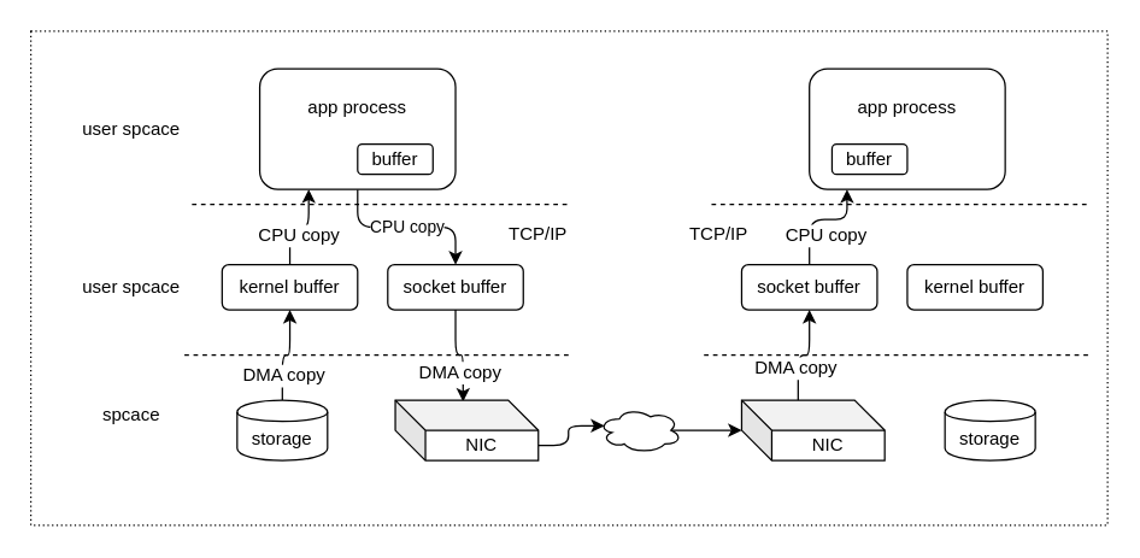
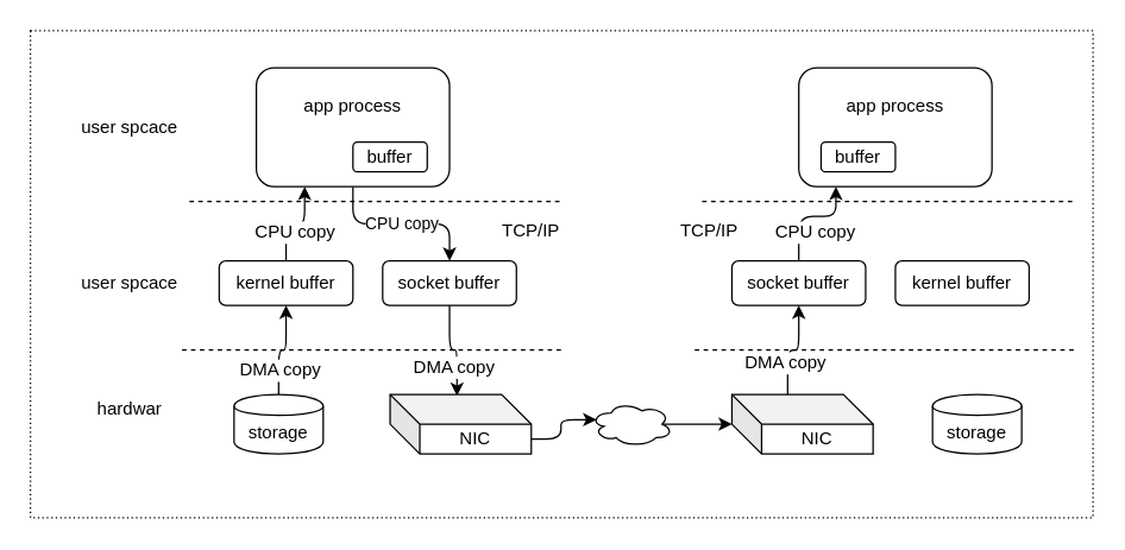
  <mxCell id="0" />
  <mxCell id="1" parent="0" />
  <mxCell id="2" value="" style="rounded=0;whiteSpace=wrap;html=1;dashed=1;dashPattern=1 2;" vertex="1" parent="1"><mxGeometry x="20" y="20" width="715" height="328" as="geometry" /></mxCell>
  <mxCell id="3" value="" style="endArrow=none;dashed=1;html=1;" edge="1" parent="1"><mxGeometry width="50" height="50" relative="1" as="geometry"><mxPoint x="127" y="135" as="sourcePoint" /><mxPoint x="377" y="135" as="targetPoint" /></mxGeometry></mxCell>
  <mxCell id="4" value="user spcace" style="text;html=1;strokeColor=none;fillColor=none;align=center;verticalAlign=middle;whiteSpace=wrap;rounded=0;" vertex="1" parent="1"><mxGeometry x="47" y="75" width="80" height="20" as="geometry" /></mxCell>
  <mxCell id="5" value="" style="endArrow=none;dashed=1;html=1;" edge="1" parent="1"><mxGeometry width="50" height="50" relative="1" as="geometry"><mxPoint x="122" y="235" as="sourcePoint" /><mxPoint x="377" y="235" as="targetPoint" /></mxGeometry></mxCell>
  <mxCell id="6" value="user spcace" style="text;html=1;strokeColor=none;fillColor=none;align=center;verticalAlign=middle;whiteSpace=wrap;rounded=0;" vertex="1" parent="1"><mxGeometry x="47" y="180" width="80" height="20" as="geometry" /></mxCell>
- <mxCell id="7" value="spcace" style="text;html=1;strokeColor=none;fillColor=none;align=center;verticalAlign=middle;whiteSpace=wrap;rounded=0;" vertex="1" parent="1"><mxGeometry x="52" y="265" width="70" height="20" as="geometry" /></mxCell>
+ <mxCell id="7" value="hardwar" style="text;html=1;strokeColor=none;fillColor=none;align=center;verticalAlign=middle;whiteSpace=wrap;rounded=0;" vertex="1" parent="1"><mxGeometry x="52" y="265" width="70" height="20" as="geometry" /></mxCell>
  <mxCell id="8" style="edgeStyle=orthogonalEdgeStyle;rounded=0;orthogonalLoop=1;jettySize=auto;html=1;exitX=0.5;exitY=1;exitDx=0;exitDy=0;" edge="1" parent="1" source="4" target="4"><mxGeometry relative="1" as="geometry" /></mxCell>
  <mxCell id="9" value="CPU copy" style="edgeStyle=orthogonalEdgeStyle;rounded=1;orthogonalLoop=1;jettySize=auto;html=1;exitX=0.5;exitY=1;exitDx=0;exitDy=0;entryX=0.5;entryY=0;entryDx=0;entryDy=0;" edge="1" parent="1" source="10" target="19"><mxGeometry relative="1" as="geometry"><Array as="points"><mxPoint x="237" y="150" /><mxPoint x="302" y="150" /></Array></mxGeometry></mxCell>
  <mxCell id="10" value="app process&lt;br&gt;&lt;br&gt;&lt;br&gt;" style="rounded=1;whiteSpace=wrap;html=1;" vertex="1" parent="1"><mxGeometry x="172" y="45" width="130" height="80" as="geometry" /></mxCell>
  <mxCell id="11" value="buffer" style="rounded=1;whiteSpace=wrap;html=1;" vertex="1" parent="1"><mxGeometry x="237" y="95" width="50" height="20" as="geometry" /></mxCell>
  <mxCell id="12" value="app process&lt;br&gt;&lt;br&gt;&lt;br&gt;" style="rounded=1;whiteSpace=wrap;html=1;" vertex="1" parent="1"><mxGeometry x="537" y="45" width="130" height="80" as="geometry" /></mxCell>
  <mxCell id="13" value="buffer" style="rounded=1;whiteSpace=wrap;html=1;" vertex="1" parent="1"><mxGeometry x="552" y="95" width="50" height="20" as="geometry" /></mxCell>
  <mxCell id="14" style="edgeStyle=orthogonalEdgeStyle;rounded=1;orthogonalLoop=1;jettySize=auto;html=1;exitX=0.5;exitY=0;exitDx=0;exitDy=0;entryX=0.25;entryY=1;entryDx=0;entryDy=0;" edge="1" parent="1" source="16" target="10"><mxGeometry relative="1" as="geometry" /></mxCell>
  <mxCell id="15" value="CPU copy" style="text;html=1;resizable=0;points=[];align=center;verticalAlign=middle;labelBackgroundColor=#ffffff;" vertex="1" connectable="0" parent="14"><mxGeometry x="-0.048" y="-5" relative="1" as="geometry"><mxPoint as="offset" /></mxGeometry></mxCell>
  <mxCell id="16" value="kernel buffer" style="rounded=1;whiteSpace=wrap;html=1;" vertex="1" parent="1"><mxGeometry x="147" y="175" width="90" height="30" as="geometry" /></mxCell>
  <mxCell id="17" style="edgeStyle=orthogonalEdgeStyle;rounded=1;orthogonalLoop=1;jettySize=auto;html=1;exitX=0.5;exitY=1;exitDx=0;exitDy=0;entryX=0.474;entryY=0.025;entryDx=0;entryDy=0;entryPerimeter=0;" edge="1" parent="1" source="19" target="24"><mxGeometry relative="1" as="geometry" /></mxCell>
  <mxCell id="18" value="DMA copy" style="text;html=1;resizable=0;points=[];align=center;verticalAlign=middle;labelBackgroundColor=#ffffff;" vertex="1" connectable="0" parent="17"><mxGeometry x="0.394" y="-3" relative="1" as="geometry"><mxPoint as="offset" /></mxGeometry></mxCell>
  <mxCell id="19" value="socket buffer&lt;br&gt;" style="rounded=1;whiteSpace=wrap;html=1;" vertex="1" parent="1"><mxGeometry x="257" y="175" width="90" height="30" as="geometry" /></mxCell>
  <mxCell id="20" style="edgeStyle=orthogonalEdgeStyle;rounded=1;orthogonalLoop=1;jettySize=auto;html=1;exitX=0.5;exitY=0;exitDx=0;exitDy=0;entryX=0.5;entryY=1;entryDx=0;entryDy=0;" edge="1" parent="1" source="22" target="16"><mxGeometry relative="1" as="geometry" /></mxCell>
  <mxCell id="21" value="DMA copy" style="text;html=1;resizable=0;points=[];align=center;verticalAlign=middle;labelBackgroundColor=#ffffff;" vertex="1" connectable="0" parent="20"><mxGeometry x="-0.477" relative="1" as="geometry"><mxPoint as="offset" /></mxGeometry></mxCell>
  <mxCell id="22" value="storage" style="shape=cylinder;whiteSpace=wrap;html=1;boundedLbl=1;backgroundOutline=1;" vertex="1" parent="1"><mxGeometry x="157" y="265" width="60" height="40" as="geometry" /></mxCell>
  <mxCell id="23" style="edgeStyle=orthogonalEdgeStyle;rounded=1;orthogonalLoop=1;jettySize=auto;html=1;exitX=0;exitY=0;exitDx=95;exitDy=30;exitPerimeter=0;entryX=0.07;entryY=0.4;entryDx=0;entryDy=0;entryPerimeter=0;" edge="1" parent="1" source="24" target="38"><mxGeometry relative="1" as="geometry" /></mxCell>
  <mxCell id="24" value="NIC" style="shape=cube;whiteSpace=wrap;html=1;boundedLbl=1;backgroundOutline=1;darkOpacity=0.05;darkOpacity2=0.1;direction=east;" vertex="1" parent="1"><mxGeometry x="262" y="265" width="95" height="40" as="geometry" /></mxCell>
  <mxCell id="25" value="" style="endArrow=none;dashed=1;html=1;" edge="1" parent="1"><mxGeometry width="50" height="50" relative="1" as="geometry"><mxPoint x="472" y="135" as="sourcePoint" /><mxPoint x="722" y="135" as="targetPoint" /></mxGeometry></mxCell>
  <mxCell id="26" value="" style="endArrow=none;dashed=1;html=1;" edge="1" parent="1"><mxGeometry width="50" height="50" relative="1" as="geometry"><mxPoint x="467" y="235" as="sourcePoint" /><mxPoint x="722" y="235" as="targetPoint" /></mxGeometry></mxCell>
  <mxCell id="27" style="edgeStyle=orthogonalEdgeStyle;rounded=1;orthogonalLoop=1;jettySize=auto;html=1;exitX=0.5;exitY=0;exitDx=0;exitDy=0;entryX=0.192;entryY=1;entryDx=0;entryDy=0;entryPerimeter=0;" edge="1" parent="1" source="29" target="12"><mxGeometry relative="1" as="geometry"><Array as="points"><mxPoint x="537" y="145" /><mxPoint x="562" y="145" /></Array></mxGeometry></mxCell>
  <mxCell id="28" value="CPU copy" style="text;html=1;resizable=0;points=[];align=center;verticalAlign=middle;labelBackgroundColor=#ffffff;" vertex="1" connectable="0" parent="27"><mxGeometry x="-0.013" y="-1" relative="1" as="geometry"><mxPoint x="3" y="9" as="offset" /></mxGeometry></mxCell>
  <mxCell id="29" value="socket buffer" style="rounded=1;whiteSpace=wrap;html=1;" vertex="1" parent="1"><mxGeometry x="492" y="175" width="90" height="30" as="geometry" /></mxCell>
  <mxCell id="30" value="kernel buffer" style="rounded=1;whiteSpace=wrap;html=1;" vertex="1" parent="1"><mxGeometry x="602" y="175" width="90" height="30" as="geometry" /></mxCell>
  <mxCell id="31" value="storage" style="shape=cylinder;whiteSpace=wrap;html=1;boundedLbl=1;backgroundOutline=1;" vertex="1" parent="1"><mxGeometry x="627" y="265" width="60" height="40" as="geometry" /></mxCell>
  <mxCell id="32" style="edgeStyle=orthogonalEdgeStyle;rounded=1;orthogonalLoop=1;jettySize=auto;html=1;exitX=0;exitY=0;exitDx=37.5;exitDy=0;exitPerimeter=0;entryX=0.5;entryY=1;entryDx=0;entryDy=0;" edge="1" parent="1" source="34" target="29"><mxGeometry relative="1" as="geometry" /></mxCell>
  <mxCell id="33" value="DMA copy" style="text;html=1;resizable=0;points=[];align=center;verticalAlign=middle;labelBackgroundColor=#ffffff;" vertex="1" connectable="0" parent="32"><mxGeometry x="-0.343" y="2" relative="1" as="geometry"><mxPoint as="offset" /></mxGeometry></mxCell>
  <mxCell id="34" value="NIC" style="shape=cube;whiteSpace=wrap;html=1;boundedLbl=1;backgroundOutline=1;darkOpacity=0.05;darkOpacity2=0.1;direction=east;" vertex="1" parent="1"><mxGeometry x="492" y="265" width="95" height="40" as="geometry" /></mxCell>
  <mxCell id="35" value="TCP/IP" style="text;html=1;strokeColor=none;fillColor=none;align=center;verticalAlign=middle;whiteSpace=wrap;rounded=0;" vertex="1" parent="1"><mxGeometry x="337" y="145" width="40" height="20" as="geometry" /></mxCell>
  <mxCell id="36" value="TCP/IP" style="text;html=1;strokeColor=none;fillColor=none;align=center;verticalAlign=middle;whiteSpace=wrap;rounded=0;" vertex="1" parent="1"><mxGeometry x="457" y="145" width="40" height="20" as="geometry" /></mxCell>
  <mxCell id="37" style="edgeStyle=orthogonalEdgeStyle;rounded=1;orthogonalLoop=1;jettySize=auto;html=1;exitX=0.875;exitY=0.5;exitDx=0;exitDy=0;exitPerimeter=0;entryX=0;entryY=0;entryDx=0;entryDy=20;entryPerimeter=0;" edge="1" parent="1" source="38" target="34"><mxGeometry relative="1" as="geometry" /></mxCell>
  <mxCell id="38" value="" style="ellipse;shape=cloud;whiteSpace=wrap;html=1;" vertex="1" parent="1"><mxGeometry x="397" y="270" width="55" height="30" as="geometry" /></mxCell>
